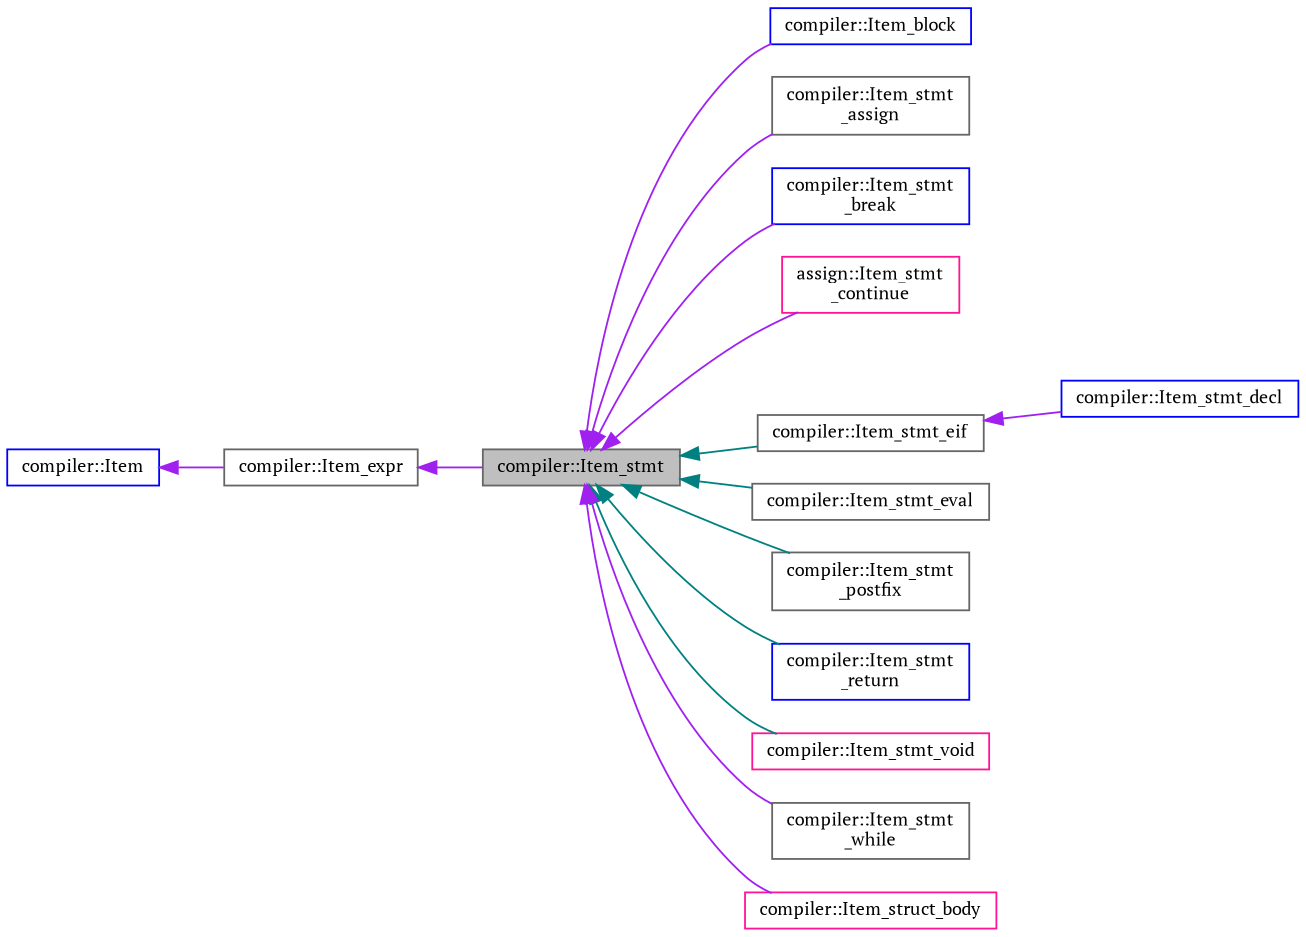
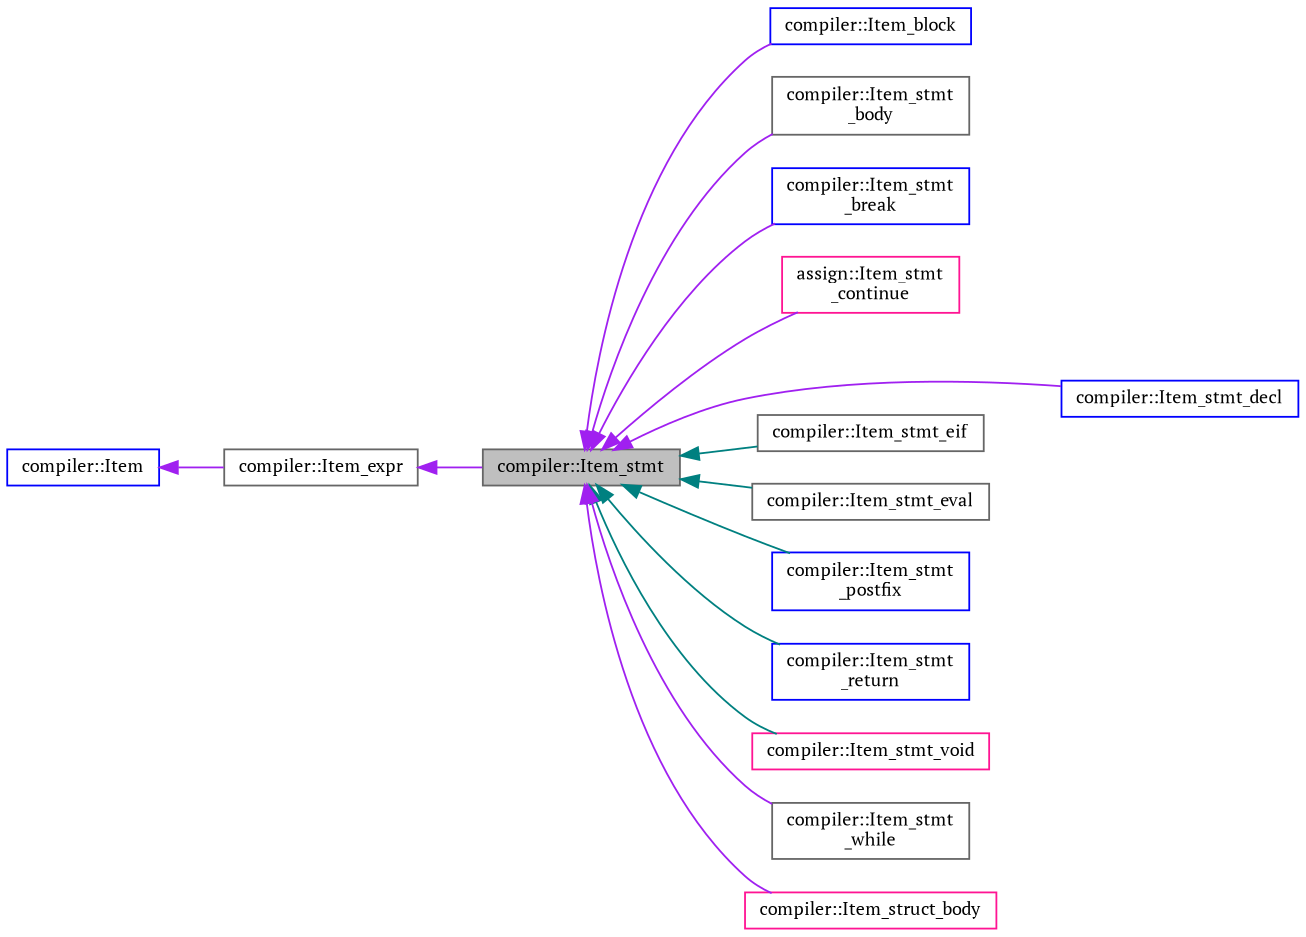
  digraph {
    fontname="PT Serif"
    rankdir=LR
    node [color=gray40 fillcolor=white fontname="PT Serif" fontsize=10 shape=record style=filled]
    edge [color=purple dir=back fontname="PT Serif" fontsize=10 labelfontname=Helvetica labelfontsize=10 style=solid]
    n1 [fillcolor=grey75 fontcolor=black height=0.2 label="compiler::Item_stmt" width=0.4]
    n2 [color=blue height=0.2 label="compiler::Item_block" width=0.4]
-   n3 [height=0.2 label="compiler::Item_stmt\l_assign" width=0.4]
+   n3 [height=0.2 label="compiler::Item_stmt\l_body" width=0.4]
    n4 [color=blue height=0.2 label="compiler::Item_stmt\l_break" width=0.4]
    n5 [color=deeppink height=0.2 label="assign::Item_stmt\l_continue" width=0.4]
    n6 [color=blue height=0.2 label="compiler::Item_stmt_decl" width=0.4]
    n7 [height=0.2 label="compiler::Item_stmt_eif" width=0.4]
    n8 [height=0.2 label="compiler::Item_stmt_eval" width=0.4]
-   n9 [height=0.2 label="compiler::Item_stmt\l_postfix" width=0.4]
+   n9 [color=blue height=0.2 label="compiler::Item_stmt\l_postfix" width=0.4]
    n10 [color=blue height=0.2 label="compiler::Item_stmt\l_return" width=0.4]
    n11 [color=deeppink height=0.2 label="compiler::Item_stmt_void" width=0.4]
    n12 [height=0.2 label="compiler::Item_stmt\l_while" width=0.4]
    n13 [color=deeppink height=0.2 label="compiler::Item_struct_body" width=0.4]
    n14 [height=0.2 label="compiler::Item_expr" width=0.4]
    n15 [color=blue height=0.2 label="compiler::Item" width=0.4]
    n1 -> n2
    n1 -> n3
    n1 -> n4
    n1 -> n5
-   n7 -> n6
+   n1 -> n6
    n1 -> n7 [color=teal]
    n1 -> n8 [color=teal]
    n1 -> n9 [color=teal]
    n1 -> n10 [color=teal]
    n1 -> n11 [color=teal]
    n1 -> n12
    n1 -> n13
    n14 -> n1
    n15 -> n14
  }
